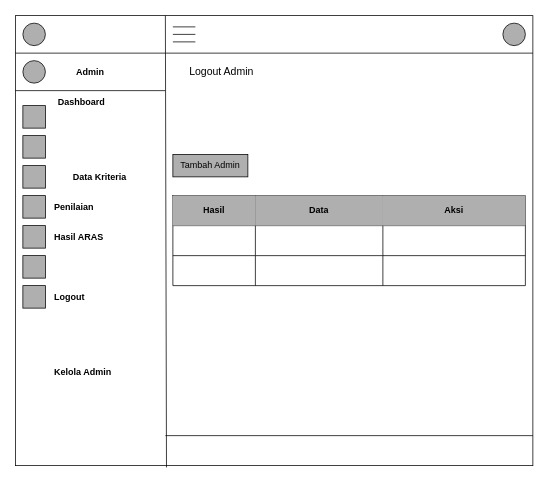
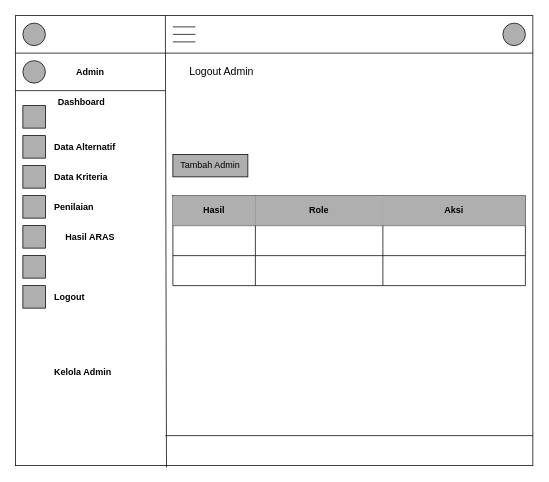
  <mxCell id="0" />
  <mxCell id="1" parent="0" />
  <mxCell id="2" value="" style="rounded=0;whiteSpace=wrap;html=1;movable=1;resizable=1;rotatable=1;deletable=1;editable=1;locked=0;connectable=1;" parent="1" vertex="1"><mxGeometry x="20" y="20" width="690" height="600" as="geometry" /></mxCell>
  <mxCell id="3" value="" style="endArrow=none;html=1;rounded=0;movable=1;resizable=1;rotatable=1;deletable=1;editable=1;locked=0;connectable=1;fillColor=none;strokeColor=default;exitX=0.292;exitY=1.004;exitDx=0;exitDy=0;exitPerimeter=0;" parent="1" edge="1" source="2"><mxGeometry width="50" height="50" relative="1" as="geometry"><mxPoint x="220" y="490" as="sourcePoint" /><mxPoint x="220" y="20" as="targetPoint" /></mxGeometry></mxCell>
  <mxCell id="4" value="" style="endArrow=none;html=1;rounded=0;movable=0;resizable=0;rotatable=0;deletable=0;editable=0;locked=1;connectable=0;fillColor=none;strokeColor=default;" parent="1" edge="1"><mxGeometry width="50" height="50" relative="1" as="geometry"><mxPoint x="20" y="70" as="sourcePoint" /><mxPoint x="220" y="70" as="targetPoint" /></mxGeometry></mxCell>
  <mxCell id="5" value="" style="ellipse;whiteSpace=wrap;html=1;aspect=fixed;fillColor=#AFAFAF;movable=0;resizable=0;rotatable=0;deletable=0;editable=0;locked=1;connectable=0;" parent="1" vertex="1"><mxGeometry x="30" y="30" width="30" height="30" as="geometry" /></mxCell>
  <mxCell id="6" value="" style="endArrow=none;html=1;rounded=0;movable=0;resizable=0;rotatable=0;deletable=0;editable=0;locked=1;connectable=0;fillColor=none;strokeColor=default;" parent="1" edge="1"><mxGeometry width="50" height="50" relative="1" as="geometry"><mxPoint x="20" y="120" as="sourcePoint" /><mxPoint x="220" y="120" as="targetPoint" /></mxGeometry></mxCell>
  <mxCell id="7" value="" style="ellipse;whiteSpace=wrap;html=1;aspect=fixed;fillColor=#AFAFAF;movable=0;resizable=0;rotatable=0;deletable=0;editable=0;locked=1;connectable=0;" parent="1" vertex="1"><mxGeometry x="30" y="80" width="30" height="30" as="geometry" /></mxCell>
  <mxCell id="8" value="&lt;b&gt;Admin&lt;/b&gt;" style="text;html=1;align=center;verticalAlign=middle;whiteSpace=wrap;rounded=0;movable=0;resizable=0;rotatable=0;deletable=0;editable=0;locked=1;connectable=0;" parent="1" vertex="1"><mxGeometry x="95" y="80" width="50" height="30" as="geometry" /></mxCell>
  <mxCell id="9" value="" style="whiteSpace=wrap;html=1;aspect=fixed;fillColor=#AFAFAF;movable=0;resizable=0;rotatable=0;deletable=0;editable=0;locked=1;connectable=0;" parent="1" vertex="1"><mxGeometry x="30" y="140" width="30" height="30" as="geometry" /></mxCell>
  <mxCell id="10" value="" style="whiteSpace=wrap;html=1;aspect=fixed;fillColor=#AFAFAF;movable=0;resizable=0;rotatable=0;deletable=0;editable=0;locked=1;connectable=0;" parent="1" vertex="1"><mxGeometry x="30" y="180" width="30" height="30" as="geometry" /></mxCell>
  <mxCell id="11" value="" style="whiteSpace=wrap;html=1;aspect=fixed;fillColor=#AFAFAF;movable=0;resizable=0;rotatable=0;deletable=0;editable=0;locked=1;connectable=0;" parent="1" vertex="1"><mxGeometry x="30" y="220" width="30" height="30" as="geometry" /></mxCell>
  <mxCell id="12" value="" style="whiteSpace=wrap;html=1;aspect=fixed;fillColor=#AFAFAF;movable=0;resizable=0;rotatable=0;deletable=0;editable=0;locked=1;connectable=0;" parent="1" vertex="1"><mxGeometry x="30" y="260" width="30" height="30" as="geometry" /></mxCell>
  <mxCell id="13" value="" style="whiteSpace=wrap;html=1;aspect=fixed;fillColor=#AFAFAF;movable=0;resizable=0;rotatable=0;deletable=0;editable=0;locked=1;connectable=0;" parent="1" vertex="1"><mxGeometry x="30" y="300" width="30" height="30" as="geometry" /></mxCell>
  <mxCell id="14" value="" style="whiteSpace=wrap;html=1;aspect=fixed;fillColor=#AFAFAF;movable=0;resizable=0;rotatable=0;deletable=0;editable=0;locked=1;connectable=0;" parent="1" vertex="1"><mxGeometry x="30" y="340" width="30" height="30" as="geometry" /></mxCell>
  <mxCell id="15" value="" style="whiteSpace=wrap;html=1;aspect=fixed;fillColor=#AFAFAF;movable=0;resizable=0;rotatable=0;deletable=0;editable=0;locked=1;connectable=0;" parent="1" vertex="1"><mxGeometry x="30" y="380" width="30" height="30" as="geometry" /></mxCell>
  <mxCell id="16" value="&lt;b&gt;Dashboard&lt;/b&gt;" style="text;html=1;align=left;verticalAlign=middle;whiteSpace=wrap;rounded=0;movable=0;resizable=0;rotatable=0;deletable=0;editable=0;locked=1;connectable=0;" parent="1" vertex="1"><mxGeometry x="75" y="120" width="110" height="30" as="geometry" /></mxCell>
- <mxCell id="18" value="&lt;b&gt;Data Kriteria&lt;/b&gt;" style="text;html=1;align=left;verticalAlign=middle;whiteSpace=wrap;rounded=0;movable=0;resizable=0;rotatable=0;deletable=0;editable=0;locked=1;connectable=0;" parent="1" vertex="1"><mxGeometry x="95" y="220" width="110" height="30" as="geometry" /></mxCell>
+ <mxCell id="17" value="&lt;b&gt;Data Alternatif&lt;/b&gt;" style="text;html=1;align=left;verticalAlign=middle;whiteSpace=wrap;rounded=0;movable=0;resizable=0;rotatable=0;deletable=0;editable=0;locked=1;connectable=0;" parent="1" vertex="1"><mxGeometry x="70" y="180" width="110" height="30" as="geometry" /></mxCell>
+ <mxCell id="18" value="&lt;b&gt;Data Kriteria&lt;/b&gt;" style="text;html=1;align=left;verticalAlign=middle;whiteSpace=wrap;rounded=0;movable=0;resizable=0;rotatable=0;deletable=0;editable=0;locked=1;connectable=0;" parent="1" vertex="1"><mxGeometry x="70" y="220" width="110" height="30" as="geometry" /></mxCell>
  <mxCell id="19" value="&lt;b&gt;Penilaian&lt;/b&gt;" style="text;html=1;align=left;verticalAlign=middle;whiteSpace=wrap;rounded=0;movable=0;resizable=0;rotatable=0;deletable=0;editable=0;locked=1;connectable=0;" parent="1" vertex="1"><mxGeometry x="70" y="260" width="110" height="30" as="geometry" /></mxCell>
- <mxCell id="20" value="&lt;b&gt;Hasil ARAS&lt;/b&gt;" style="text;html=1;align=left;verticalAlign=middle;whiteSpace=wrap;rounded=0;movable=0;resizable=0;rotatable=0;deletable=0;editable=0;locked=1;connectable=0;" parent="1" vertex="1"><mxGeometry x="70" y="300" width="110" height="30" as="geometry" /></mxCell>
+ <mxCell id="20" value="&lt;b&gt;Hasil ARAS&lt;/b&gt;" style="text;html=1;align=left;verticalAlign=middle;whiteSpace=wrap;rounded=0;movable=0;resizable=0;rotatable=0;deletable=0;editable=0;locked=1;connectable=0;" parent="1" vertex="1"><mxGeometry x="85" y="300" width="110" height="30" as="geometry" /></mxCell>
  <mxCell id="21" value="&lt;b&gt;Kelola Admin&lt;/b&gt;" style="text;html=1;align=left;verticalAlign=middle;whiteSpace=wrap;rounded=0;movable=0;resizable=0;rotatable=0;deletable=0;editable=0;locked=1;connectable=0;" parent="1" vertex="1"><mxGeometry x="70" y="480" width="110" height="30" as="geometry" /></mxCell>
  <mxCell id="22" value="&lt;b&gt;Logout&lt;/b&gt;" style="text;html=1;align=left;verticalAlign=middle;whiteSpace=wrap;rounded=0;movable=0;resizable=0;rotatable=0;deletable=0;editable=0;locked=1;connectable=0;" parent="1" vertex="1"><mxGeometry x="70" y="380" width="110" height="30" as="geometry" /></mxCell>
  <mxCell id="23" value="" style="endArrow=none;html=1;rounded=0;" parent="1" edge="1"><mxGeometry width="50" height="50" relative="1" as="geometry"><mxPoint x="220" y="70" as="sourcePoint" /><mxPoint x="710" y="70" as="targetPoint" /></mxGeometry></mxCell>
  <mxCell id="24" value="" style="ellipse;whiteSpace=wrap;html=1;aspect=fixed;fillColor=#AFAFAF;" parent="1" vertex="1"><mxGeometry x="670" y="30" width="30" height="30" as="geometry" /></mxCell>
  <mxCell id="25" value="" style="group" parent="1" vertex="1" connectable="0"><mxGeometry x="230" y="35" width="30" height="20" as="geometry" /></mxCell>
  <mxCell id="26" value="" style="endArrow=none;html=1;rounded=0;" parent="25" edge="1"><mxGeometry width="50" height="50" relative="1" as="geometry"><mxPoint as="sourcePoint" /><mxPoint x="30" as="targetPoint" /></mxGeometry></mxCell>
  <mxCell id="27" value="" style="endArrow=none;html=1;rounded=0;" parent="25" edge="1"><mxGeometry width="50" height="50" relative="1" as="geometry"><mxPoint y="10" as="sourcePoint" /><mxPoint x="30" y="10" as="targetPoint" /></mxGeometry></mxCell>
  <mxCell id="28" value="" style="endArrow=none;html=1;rounded=0;" parent="25" edge="1"><mxGeometry width="50" height="50" relative="1" as="geometry"><mxPoint y="20" as="sourcePoint" /><mxPoint x="30" y="20" as="targetPoint" /></mxGeometry></mxCell>
  <mxCell id="29" value="" style="endArrow=none;html=1;rounded=0;" parent="1" edge="1"><mxGeometry width="50" height="50" relative="1" as="geometry"><mxPoint x="220" y="580" as="sourcePoint" /><mxPoint x="710" y="580" as="targetPoint" /></mxGeometry></mxCell>
  <mxCell id="30" value="&lt;font style=&quot;font-size: 14px;&quot;&gt;Logout Admin&lt;/font&gt;" style="text;html=1;align=center;verticalAlign=middle;whiteSpace=wrap;rounded=0;" vertex="1" parent="1"><mxGeometry x="230" y="80" width="130" height="30" as="geometry" /></mxCell>
  <mxCell id="31" value="" style="shape=table;startSize=0;container=1;collapsible=0;childLayout=tableLayout;" vertex="1" parent="1"><mxGeometry x="230" y="260" width="470" height="120" as="geometry" /></mxCell>
  <mxCell id="32" value="" style="shape=tableRow;horizontal=0;startSize=0;swimlaneHead=0;swimlaneBody=0;strokeColor=inherit;top=0;left=0;bottom=0;right=0;collapsible=0;dropTarget=0;fillColor=none;points=[[0,0.5],[1,0.5]];portConstraint=eastwest;" vertex="1" parent="31"><mxGeometry width="470" height="40" as="geometry" /></mxCell>
  <mxCell id="33" value="&lt;b&gt;Hasil&lt;/b&gt;" style="shape=partialRectangle;html=1;whiteSpace=wrap;connectable=0;strokeColor=inherit;overflow=hidden;fillColor=#AFAFAF;top=0;left=0;bottom=0;right=0;pointerEvents=1;" vertex="1" parent="32"><mxGeometry width="110" height="40" as="geometry"><mxRectangle width="110" height="40" as="alternateBounds" /></mxGeometry></mxCell>
- <mxCell id="34" value="&lt;b&gt;Data&lt;/b&gt;" style="shape=partialRectangle;html=1;whiteSpace=wrap;connectable=0;strokeColor=inherit;overflow=hidden;fillColor=#AFAFAF;top=0;left=0;bottom=0;right=0;pointerEvents=1;" vertex="1" parent="32"><mxGeometry x="110" width="170" height="40" as="geometry"><mxRectangle width="170" height="40" as="alternateBounds" /></mxGeometry></mxCell>
+ <mxCell id="34" value="&lt;b&gt;Role&lt;/b&gt;" style="shape=partialRectangle;html=1;whiteSpace=wrap;connectable=0;strokeColor=inherit;overflow=hidden;fillColor=#AFAFAF;top=0;left=0;bottom=0;right=0;pointerEvents=1;" vertex="1" parent="32"><mxGeometry x="110" width="170" height="40" as="geometry"><mxRectangle width="170" height="40" as="alternateBounds" /></mxGeometry></mxCell>
  <mxCell id="35" value="&lt;b&gt;Aksi&lt;/b&gt;" style="shape=partialRectangle;html=1;whiteSpace=wrap;connectable=0;strokeColor=inherit;overflow=hidden;fillColor=#AFAFAF;top=0;left=0;bottom=0;right=0;pointerEvents=1;" vertex="1" parent="32"><mxGeometry x="280" width="190" height="40" as="geometry"><mxRectangle width="190" height="40" as="alternateBounds" /></mxGeometry></mxCell>
  <mxCell id="36" value="" style="shape=tableRow;horizontal=0;startSize=0;swimlaneHead=0;swimlaneBody=0;strokeColor=inherit;top=0;left=0;bottom=0;right=0;collapsible=0;dropTarget=0;fillColor=none;points=[[0,0.5],[1,0.5]];portConstraint=eastwest;" vertex="1" parent="31"><mxGeometry y="40" width="470" height="40" as="geometry" /></mxCell>
  <mxCell id="37" value="" style="shape=partialRectangle;html=1;whiteSpace=wrap;connectable=0;strokeColor=inherit;overflow=hidden;fillColor=none;top=0;left=0;bottom=0;right=0;pointerEvents=1;" vertex="1" parent="36"><mxGeometry width="110" height="40" as="geometry"><mxRectangle width="110" height="40" as="alternateBounds" /></mxGeometry></mxCell>
  <mxCell id="38" value="" style="shape=partialRectangle;html=1;whiteSpace=wrap;connectable=0;strokeColor=inherit;overflow=hidden;fillColor=none;top=0;left=0;bottom=0;right=0;pointerEvents=1;" vertex="1" parent="36"><mxGeometry x="110" width="170" height="40" as="geometry"><mxRectangle width="170" height="40" as="alternateBounds" /></mxGeometry></mxCell>
  <mxCell id="39" value="" style="shape=partialRectangle;html=1;whiteSpace=wrap;connectable=0;strokeColor=inherit;overflow=hidden;fillColor=none;top=0;left=0;bottom=0;right=0;pointerEvents=1;" vertex="1" parent="36"><mxGeometry x="280" width="190" height="40" as="geometry"><mxRectangle width="190" height="40" as="alternateBounds" /></mxGeometry></mxCell>
  <mxCell id="40" value="" style="shape=tableRow;horizontal=0;startSize=0;swimlaneHead=0;swimlaneBody=0;strokeColor=inherit;top=0;left=0;bottom=0;right=0;collapsible=0;dropTarget=0;fillColor=none;points=[[0,0.5],[1,0.5]];portConstraint=eastwest;" vertex="1" parent="31"><mxGeometry y="80" width="470" height="40" as="geometry" /></mxCell>
  <mxCell id="41" value="" style="shape=partialRectangle;html=1;whiteSpace=wrap;connectable=0;strokeColor=inherit;overflow=hidden;fillColor=none;top=0;left=0;bottom=0;right=0;pointerEvents=1;" vertex="1" parent="40"><mxGeometry width="110" height="40" as="geometry"><mxRectangle width="110" height="40" as="alternateBounds" /></mxGeometry></mxCell>
  <mxCell id="42" value="" style="shape=partialRectangle;html=1;whiteSpace=wrap;connectable=0;strokeColor=inherit;overflow=hidden;fillColor=none;top=0;left=0;bottom=0;right=0;pointerEvents=1;" vertex="1" parent="40"><mxGeometry x="110" width="170" height="40" as="geometry"><mxRectangle width="170" height="40" as="alternateBounds" /></mxGeometry></mxCell>
  <mxCell id="43" value="" style="shape=partialRectangle;html=1;whiteSpace=wrap;connectable=0;strokeColor=inherit;overflow=hidden;fillColor=none;top=0;left=0;bottom=0;right=0;pointerEvents=1;" vertex="1" parent="40"><mxGeometry x="280" width="190" height="40" as="geometry"><mxRectangle width="190" height="40" as="alternateBounds" /></mxGeometry></mxCell>
  <mxCell id="44" value="Tambah Admin" style="whiteSpace=wrap;html=1;fillColor=#AFAFAF;rounded=0;" vertex="1" parent="1"><mxGeometry x="230" y="205" width="100" height="30" as="geometry" /></mxCell>
